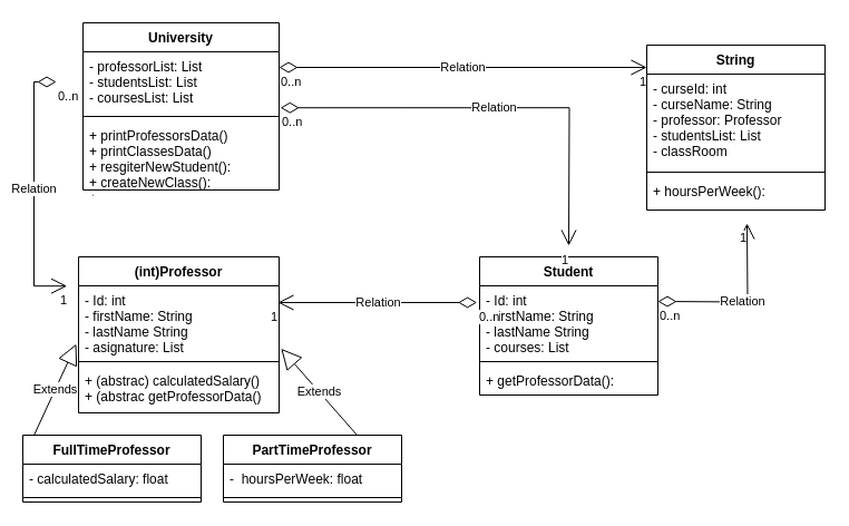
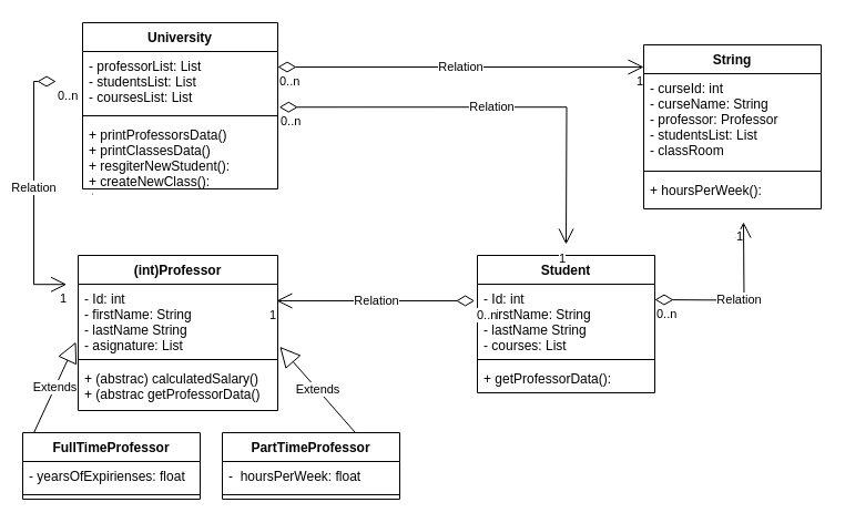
  <mxCell id="0" />
  <mxCell id="1" parent="0" />
  <mxCell id="2" value="University" style="swimlane;fontStyle=1;align=center;verticalAlign=top;childLayout=stackLayout;horizontal=1;startSize=26;horizontalStack=0;resizeParent=1;resizeParentMax=0;resizeLast=0;collapsible=1;marginBottom=0;" parent="1" vertex="1"><mxGeometry x="74" y="20" width="176" height="150" as="geometry" /></mxCell>
  <mxCell id="3" value="- professorList: List&#10;- studentsList: List&#10;- coursesList: List" style="text;strokeColor=none;fillColor=none;align=left;verticalAlign=top;spacingLeft=4;spacingRight=4;overflow=hidden;rotatable=0;points=[[0,0.5],[1,0.5]];portConstraint=eastwest;" parent="2" vertex="1"><mxGeometry y="26" width="176" height="54" as="geometry" /></mxCell>
  <mxCell id="4" value="" style="line;strokeWidth=1;fillColor=none;align=left;verticalAlign=middle;spacingTop=-1;spacingLeft=3;spacingRight=3;rotatable=0;labelPosition=right;points=[];portConstraint=eastwest;" parent="2" vertex="1"><mxGeometry y="80" width="176" height="8" as="geometry" /></mxCell>
  <mxCell id="5" value="+ printProfessorsData()&#10;+ printClassesData()&#10;+ resgiterNewStudent():&#10;+ createNewClass():&#10;+ " style="text;strokeColor=none;fillColor=none;align=left;verticalAlign=top;spacingLeft=4;spacingRight=4;overflow=hidden;rotatable=0;points=[[0,0.5],[1,0.5]];portConstraint=eastwest;" parent="2" vertex="1"><mxGeometry y="88" width="176" height="62" as="geometry" /></mxCell>
  <mxCell id="6" value="(int)Professor" style="swimlane;fontStyle=1;align=center;verticalAlign=top;childLayout=stackLayout;horizontal=1;startSize=26;horizontalStack=0;resizeParent=1;resizeParentMax=0;resizeLast=0;collapsible=1;marginBottom=0;" parent="1" vertex="1"><mxGeometry x="70" y="230" width="180" height="140" as="geometry" /></mxCell>
  <mxCell id="7" value="- Id: int&#10;- firstName: String&#10;- lastName String&#10;- asignature: List" style="text;strokeColor=none;fillColor=none;align=left;verticalAlign=top;spacingLeft=4;spacingRight=4;overflow=hidden;rotatable=0;points=[[0,0.5],[1,0.5]];portConstraint=eastwest;" parent="6" vertex="1"><mxGeometry y="26" width="180" height="64" as="geometry" /></mxCell>
  <mxCell id="8" value="" style="line;strokeWidth=1;fillColor=none;align=left;verticalAlign=middle;spacingTop=-1;spacingLeft=3;spacingRight=3;rotatable=0;labelPosition=right;points=[];portConstraint=eastwest;" parent="6" vertex="1"><mxGeometry y="90" width="180" height="8" as="geometry" /></mxCell>
  <mxCell id="9" value="+ (abstrac) calculatedSalary()&#10;+ (abstrac getProfessorData()" style="text;strokeColor=none;fillColor=none;align=left;verticalAlign=top;spacingLeft=4;spacingRight=4;overflow=hidden;rotatable=0;points=[[0,0.5],[1,0.5]];portConstraint=eastwest;" parent="6" vertex="1"><mxGeometry y="98" width="180" height="42" as="geometry" /></mxCell>
  <mxCell id="10" value="Student" style="swimlane;fontStyle=1;align=center;verticalAlign=top;childLayout=stackLayout;horizontal=1;startSize=26;horizontalStack=0;resizeParent=1;resizeParentMax=0;resizeLast=0;collapsible=1;marginBottom=0;" parent="1" vertex="1"><mxGeometry x="430" y="230" width="160" height="124" as="geometry" /></mxCell>
  <mxCell id="11" value="Relation" style="endArrow=open;html=1;endSize=12;startArrow=diamondThin;startSize=14;startFill=0;edgeStyle=orthogonalEdgeStyle;rounded=0;exitX=-0.015;exitY=0.234;exitDx=0;exitDy=0;exitPerimeter=0;" edge="1" parent="10"><mxGeometry relative="1" as="geometry"><mxPoint x="160.0" y="39.996" as="sourcePoint" /><mxPoint x="240" y="-30" as="targetPoint" /></mxGeometry></mxCell>
  <mxCell id="12" value="0..n" style="edgeLabel;resizable=0;html=1;align=left;verticalAlign=top;" connectable="0" vertex="1" parent="11"><mxGeometry x="-1" relative="1" as="geometry" /></mxCell>
  <mxCell id="13" value="1" style="edgeLabel;resizable=0;html=1;align=right;verticalAlign=top;" connectable="0" vertex="1" parent="11"><mxGeometry x="1" relative="1" as="geometry" /></mxCell>
  <mxCell id="14" value="- Id: int&#10;- firstName: String&#10;- lastName String&#10;- courses: List" style="text;strokeColor=none;fillColor=none;align=left;verticalAlign=top;spacingLeft=4;spacingRight=4;overflow=hidden;rotatable=0;points=[[0,0.5],[1,0.5]];portConstraint=eastwest;" parent="10" vertex="1"><mxGeometry y="26" width="160" height="64" as="geometry" /></mxCell>
  <mxCell id="15" value="" style="line;strokeWidth=1;fillColor=none;align=left;verticalAlign=middle;spacingTop=-1;spacingLeft=3;spacingRight=3;rotatable=0;labelPosition=right;points=[];portConstraint=eastwest;" parent="10" vertex="1"><mxGeometry y="90" width="160" height="8" as="geometry" /></mxCell>
  <mxCell id="16" value="+ getProfessorData():" style="text;strokeColor=none;fillColor=none;align=left;verticalAlign=top;spacingLeft=4;spacingRight=4;overflow=hidden;rotatable=0;points=[[0,0.5],[1,0.5]];portConstraint=eastwest;" parent="10" vertex="1"><mxGeometry y="98" width="160" height="26" as="geometry" /></mxCell>
  <mxCell id="17" value="String" style="swimlane;fontStyle=1;align=center;verticalAlign=top;childLayout=stackLayout;horizontal=1;startSize=26;horizontalStack=0;resizeParent=1;resizeParentMax=0;resizeLast=0;collapsible=1;marginBottom=0;" parent="1" vertex="1"><mxGeometry x="580" y="40" width="160" height="148" as="geometry" /></mxCell>
  <mxCell id="18" value="- curseId: int&#10;- curseName: String&#10;- professor: Professor &#10;- studentsList: List&#10;- classRoom" style="text;strokeColor=none;fillColor=none;align=left;verticalAlign=top;spacingLeft=4;spacingRight=4;overflow=hidden;rotatable=0;points=[[0,0.5],[1,0.5]];portConstraint=eastwest;" parent="17" vertex="1"><mxGeometry y="26" width="160" height="84" as="geometry" /></mxCell>
  <mxCell id="19" value="" style="line;strokeWidth=1;fillColor=none;align=left;verticalAlign=middle;spacingTop=-1;spacingLeft=3;spacingRight=3;rotatable=0;labelPosition=right;points=[];portConstraint=eastwest;" parent="17" vertex="1"><mxGeometry y="110" width="160" height="8" as="geometry" /></mxCell>
  <mxCell id="20" value="+ hoursPerWeek(): " style="text;strokeColor=none;fillColor=none;align=left;verticalAlign=top;spacingLeft=4;spacingRight=4;overflow=hidden;rotatable=0;points=[[0,0.5],[1,0.5]];portConstraint=eastwest;" parent="17" vertex="1"><mxGeometry y="118" width="160" height="30" as="geometry" /></mxCell>
  <mxCell id="21" value="FullTimeProfessor" style="swimlane;fontStyle=1;align=center;verticalAlign=top;childLayout=stackLayout;horizontal=1;startSize=26;horizontalStack=0;resizeParent=1;resizeParentMax=0;resizeLast=0;collapsible=1;marginBottom=0;" parent="1" vertex="1"><mxGeometry x="20" y="390" width="160" height="60" as="geometry" /></mxCell>
- <mxCell id="22" value="- calculatedSalary: float" style="text;strokeColor=none;fillColor=none;align=left;verticalAlign=top;spacingLeft=4;spacingRight=4;overflow=hidden;rotatable=0;points=[[0,0.5],[1,0.5]];portConstraint=eastwest;" parent="21" vertex="1"><mxGeometry y="26" width="160" height="26" as="geometry" /></mxCell>
+ <mxCell id="22" value="- yearsOfExpirienses: float" style="text;strokeColor=none;fillColor=none;align=left;verticalAlign=top;spacingLeft=4;spacingRight=4;overflow=hidden;rotatable=0;points=[[0,0.5],[1,0.5]];portConstraint=eastwest;" parent="21" vertex="1"><mxGeometry y="26" width="160" height="26" as="geometry" /></mxCell>
  <mxCell id="23" value="" style="line;strokeWidth=1;fillColor=none;align=left;verticalAlign=middle;spacingTop=-1;spacingLeft=3;spacingRight=3;rotatable=0;labelPosition=right;points=[];portConstraint=eastwest;" parent="21" vertex="1"><mxGeometry y="52" width="160" height="8" as="geometry" /></mxCell>
  <mxCell id="24" value="PartTimeProfessor" style="swimlane;fontStyle=1;align=center;verticalAlign=top;childLayout=stackLayout;horizontal=1;startSize=26;horizontalStack=0;resizeParent=1;resizeParentMax=0;resizeLast=0;collapsible=1;marginBottom=0;" parent="1" vertex="1"><mxGeometry x="200" y="390" width="160" height="60" as="geometry" /></mxCell>
  <mxCell id="25" value="-  hoursPerWeek: float" style="text;strokeColor=none;fillColor=none;align=left;verticalAlign=top;spacingLeft=4;spacingRight=4;overflow=hidden;rotatable=0;points=[[0,0.5],[1,0.5]];portConstraint=eastwest;" parent="24" vertex="1"><mxGeometry y="26" width="160" height="26" as="geometry" /></mxCell>
  <mxCell id="26" value="" style="line;strokeWidth=1;fillColor=none;align=left;verticalAlign=middle;spacingTop=-1;spacingLeft=3;spacingRight=3;rotatable=0;labelPosition=right;points=[];portConstraint=eastwest;" parent="24" vertex="1"><mxGeometry y="52" width="160" height="8" as="geometry" /></mxCell>
  <mxCell id="27" value="Relation" style="endArrow=open;html=1;endSize=12;startArrow=diamondThin;startSize=14;startFill=0;edgeStyle=orthogonalEdgeStyle;rounded=0;" parent="1" edge="1"><mxGeometry relative="1" as="geometry"><mxPoint x="250" y="60" as="sourcePoint" /><mxPoint x="580" y="60" as="targetPoint" /></mxGeometry></mxCell>
  <mxCell id="28" value="0..n" style="edgeLabel;resizable=0;html=1;align=left;verticalAlign=top;" parent="27" connectable="0" vertex="1"><mxGeometry x="-1" relative="1" as="geometry" /></mxCell>
  <mxCell id="29" value="1" style="edgeLabel;resizable=0;html=1;align=right;verticalAlign=top;" parent="27" connectable="0" vertex="1"><mxGeometry x="1" relative="1" as="geometry" /></mxCell>
  <mxCell id="30" value="Relation" style="endArrow=open;html=1;endSize=12;startArrow=diamondThin;startSize=14;startFill=0;edgeStyle=orthogonalEdgeStyle;rounded=0;exitX=1.007;exitY=0.93;exitDx=0;exitDy=0;exitPerimeter=0;" parent="1" source="3" edge="1"><mxGeometry relative="1" as="geometry"><mxPoint x="250" y="80" as="sourcePoint" /><mxPoint x="510" y="220" as="targetPoint" /></mxGeometry></mxCell>
  <mxCell id="31" value="0..n" style="edgeLabel;resizable=0;html=1;align=left;verticalAlign=top;" parent="30" connectable="0" vertex="1"><mxGeometry x="-1" relative="1" as="geometry" /></mxCell>
  <mxCell id="32" value="1" style="edgeLabel;resizable=0;html=1;align=right;verticalAlign=top;" parent="30" connectable="0" vertex="1"><mxGeometry x="1" relative="1" as="geometry" /></mxCell>
  <mxCell id="33" value="Extends" style="endArrow=block;endSize=16;endFill=0;html=1;rounded=0;entryX=1.01;entryY=0.881;entryDx=0;entryDy=0;exitX=0.75;exitY=0;exitDx=0;exitDy=0;entryPerimeter=0;" parent="1" target="7" edge="1" source="24"><mxGeometry width="160" relative="1" as="geometry"><mxPoint x="250" y="330" as="sourcePoint" /><mxPoint x="410" y="330" as="targetPoint" /></mxGeometry></mxCell>
  <mxCell id="34" value="Relation" style="endArrow=open;html=1;endSize=12;startArrow=diamondThin;startSize=14;startFill=0;edgeStyle=orthogonalEdgeStyle;rounded=0;entryX=-0.002;entryY=0.003;entryDx=0;entryDy=0;entryPerimeter=0;" parent="1" edge="1"><mxGeometry relative="1" as="geometry"><mxPoint x="50" y="73" as="sourcePoint" /><mxPoint x="59.64" y="256.192" as="targetPoint" /><Array as="points"><mxPoint x="30" y="73" /><mxPoint x="30" y="256" /></Array></mxGeometry></mxCell>
  <mxCell id="35" value="0..n" style="edgeLabel;resizable=0;html=1;align=left;verticalAlign=top;" parent="34" connectable="0" vertex="1"><mxGeometry x="-1" relative="1" as="geometry" /></mxCell>
  <mxCell id="36" value="1" style="edgeLabel;resizable=0;html=1;align=right;verticalAlign=top;" parent="34" connectable="0" vertex="1"><mxGeometry x="1" relative="1" as="geometry" /></mxCell>
  <mxCell id="37" value="Extends" style="endArrow=block;endSize=16;endFill=0;html=1;rounded=0;entryX=-0.011;entryY=0.815;entryDx=0;entryDy=0;entryPerimeter=0;exitX=0.063;exitY=0;exitDx=0;exitDy=0;exitPerimeter=0;" parent="1" source="21" target="7" edge="1"><mxGeometry width="160" relative="1" as="geometry"><mxPoint x="0" y="320" as="sourcePoint" /><mxPoint x="480" y="270" as="targetPoint" /></mxGeometry></mxCell>
  <mxCell id="38" value="Relation" style="endArrow=open;html=1;endSize=12;startArrow=diamondThin;startSize=14;startFill=0;edgeStyle=orthogonalEdgeStyle;rounded=0;exitX=-0.015;exitY=0.234;exitDx=0;exitDy=0;exitPerimeter=0;entryX=0.994;entryY=0.234;entryDx=0;entryDy=0;entryPerimeter=0;" edge="1" parent="1" source="14" target="7"><mxGeometry relative="1" as="geometry"><mxPoint x="310" y="140" as="sourcePoint" /><mxPoint x="470" y="140" as="targetPoint" /></mxGeometry></mxCell>
  <mxCell id="39" value="0..n" style="edgeLabel;resizable=0;html=1;align=left;verticalAlign=top;" connectable="0" vertex="1" parent="38"><mxGeometry x="-1" relative="1" as="geometry" /></mxCell>
  <mxCell id="40" value="1" style="edgeLabel;resizable=0;html=1;align=right;verticalAlign=top;" connectable="0" vertex="1" parent="38"><mxGeometry x="1" relative="1" as="geometry" /></mxCell>
